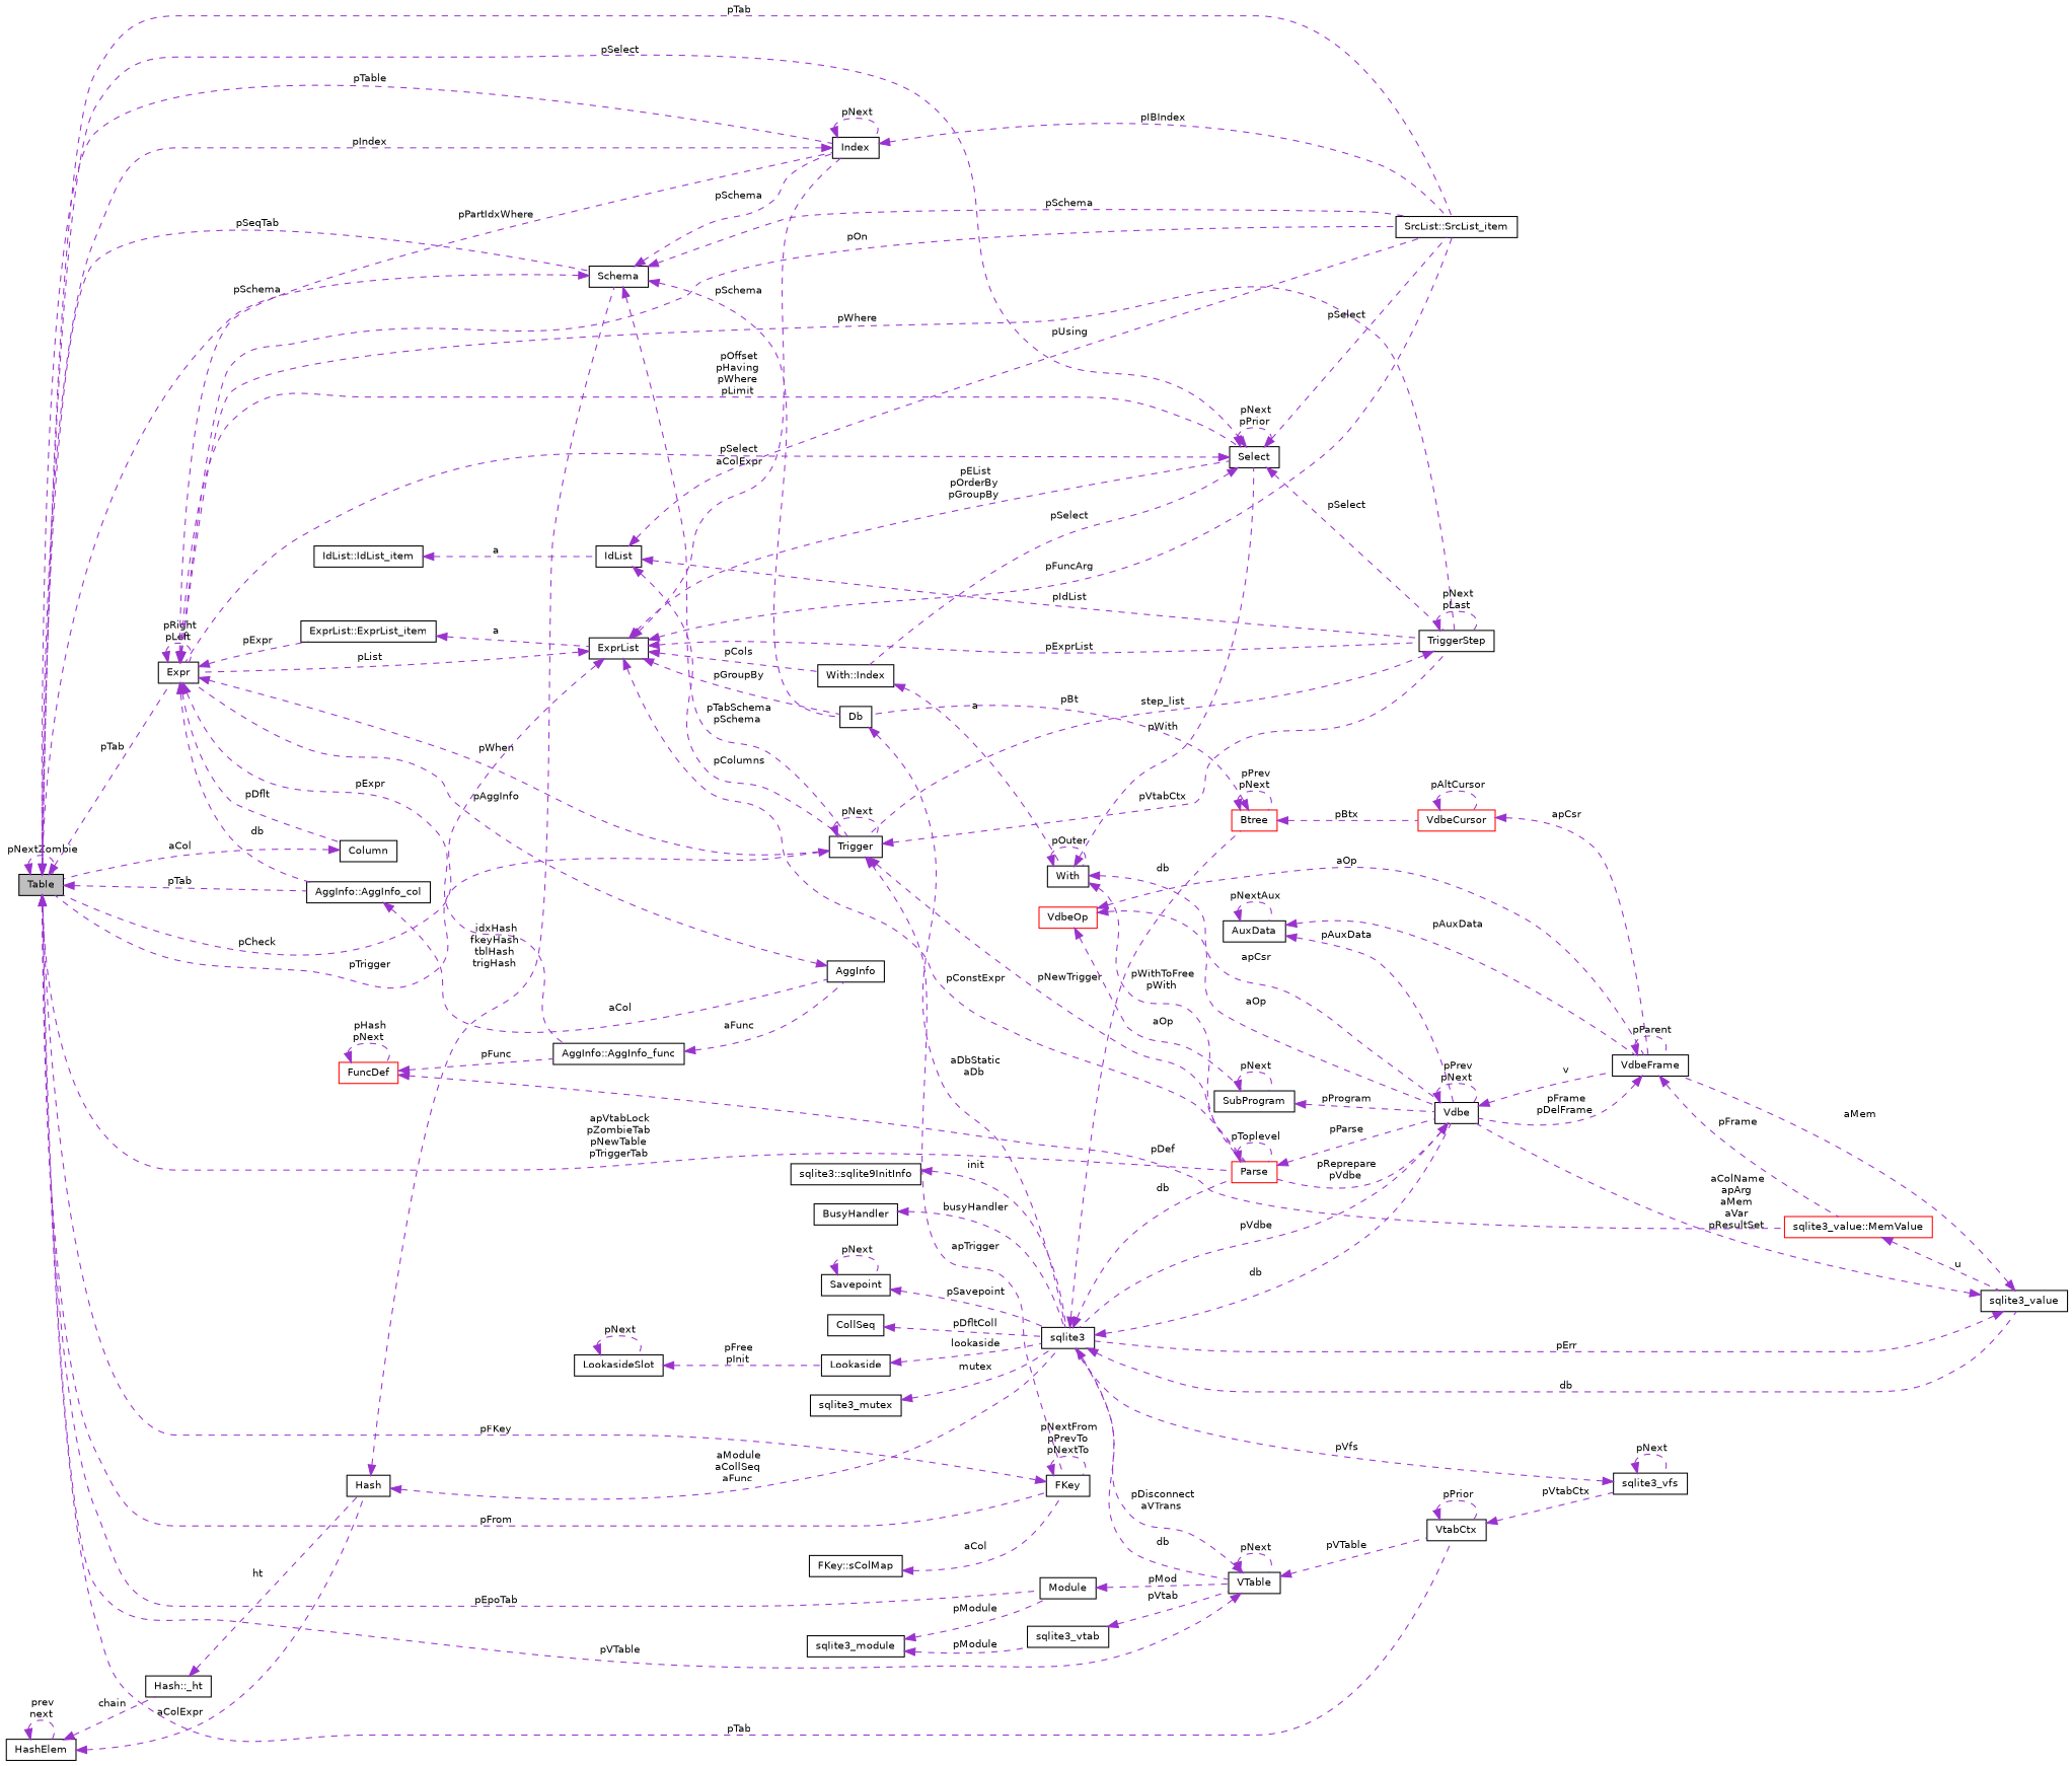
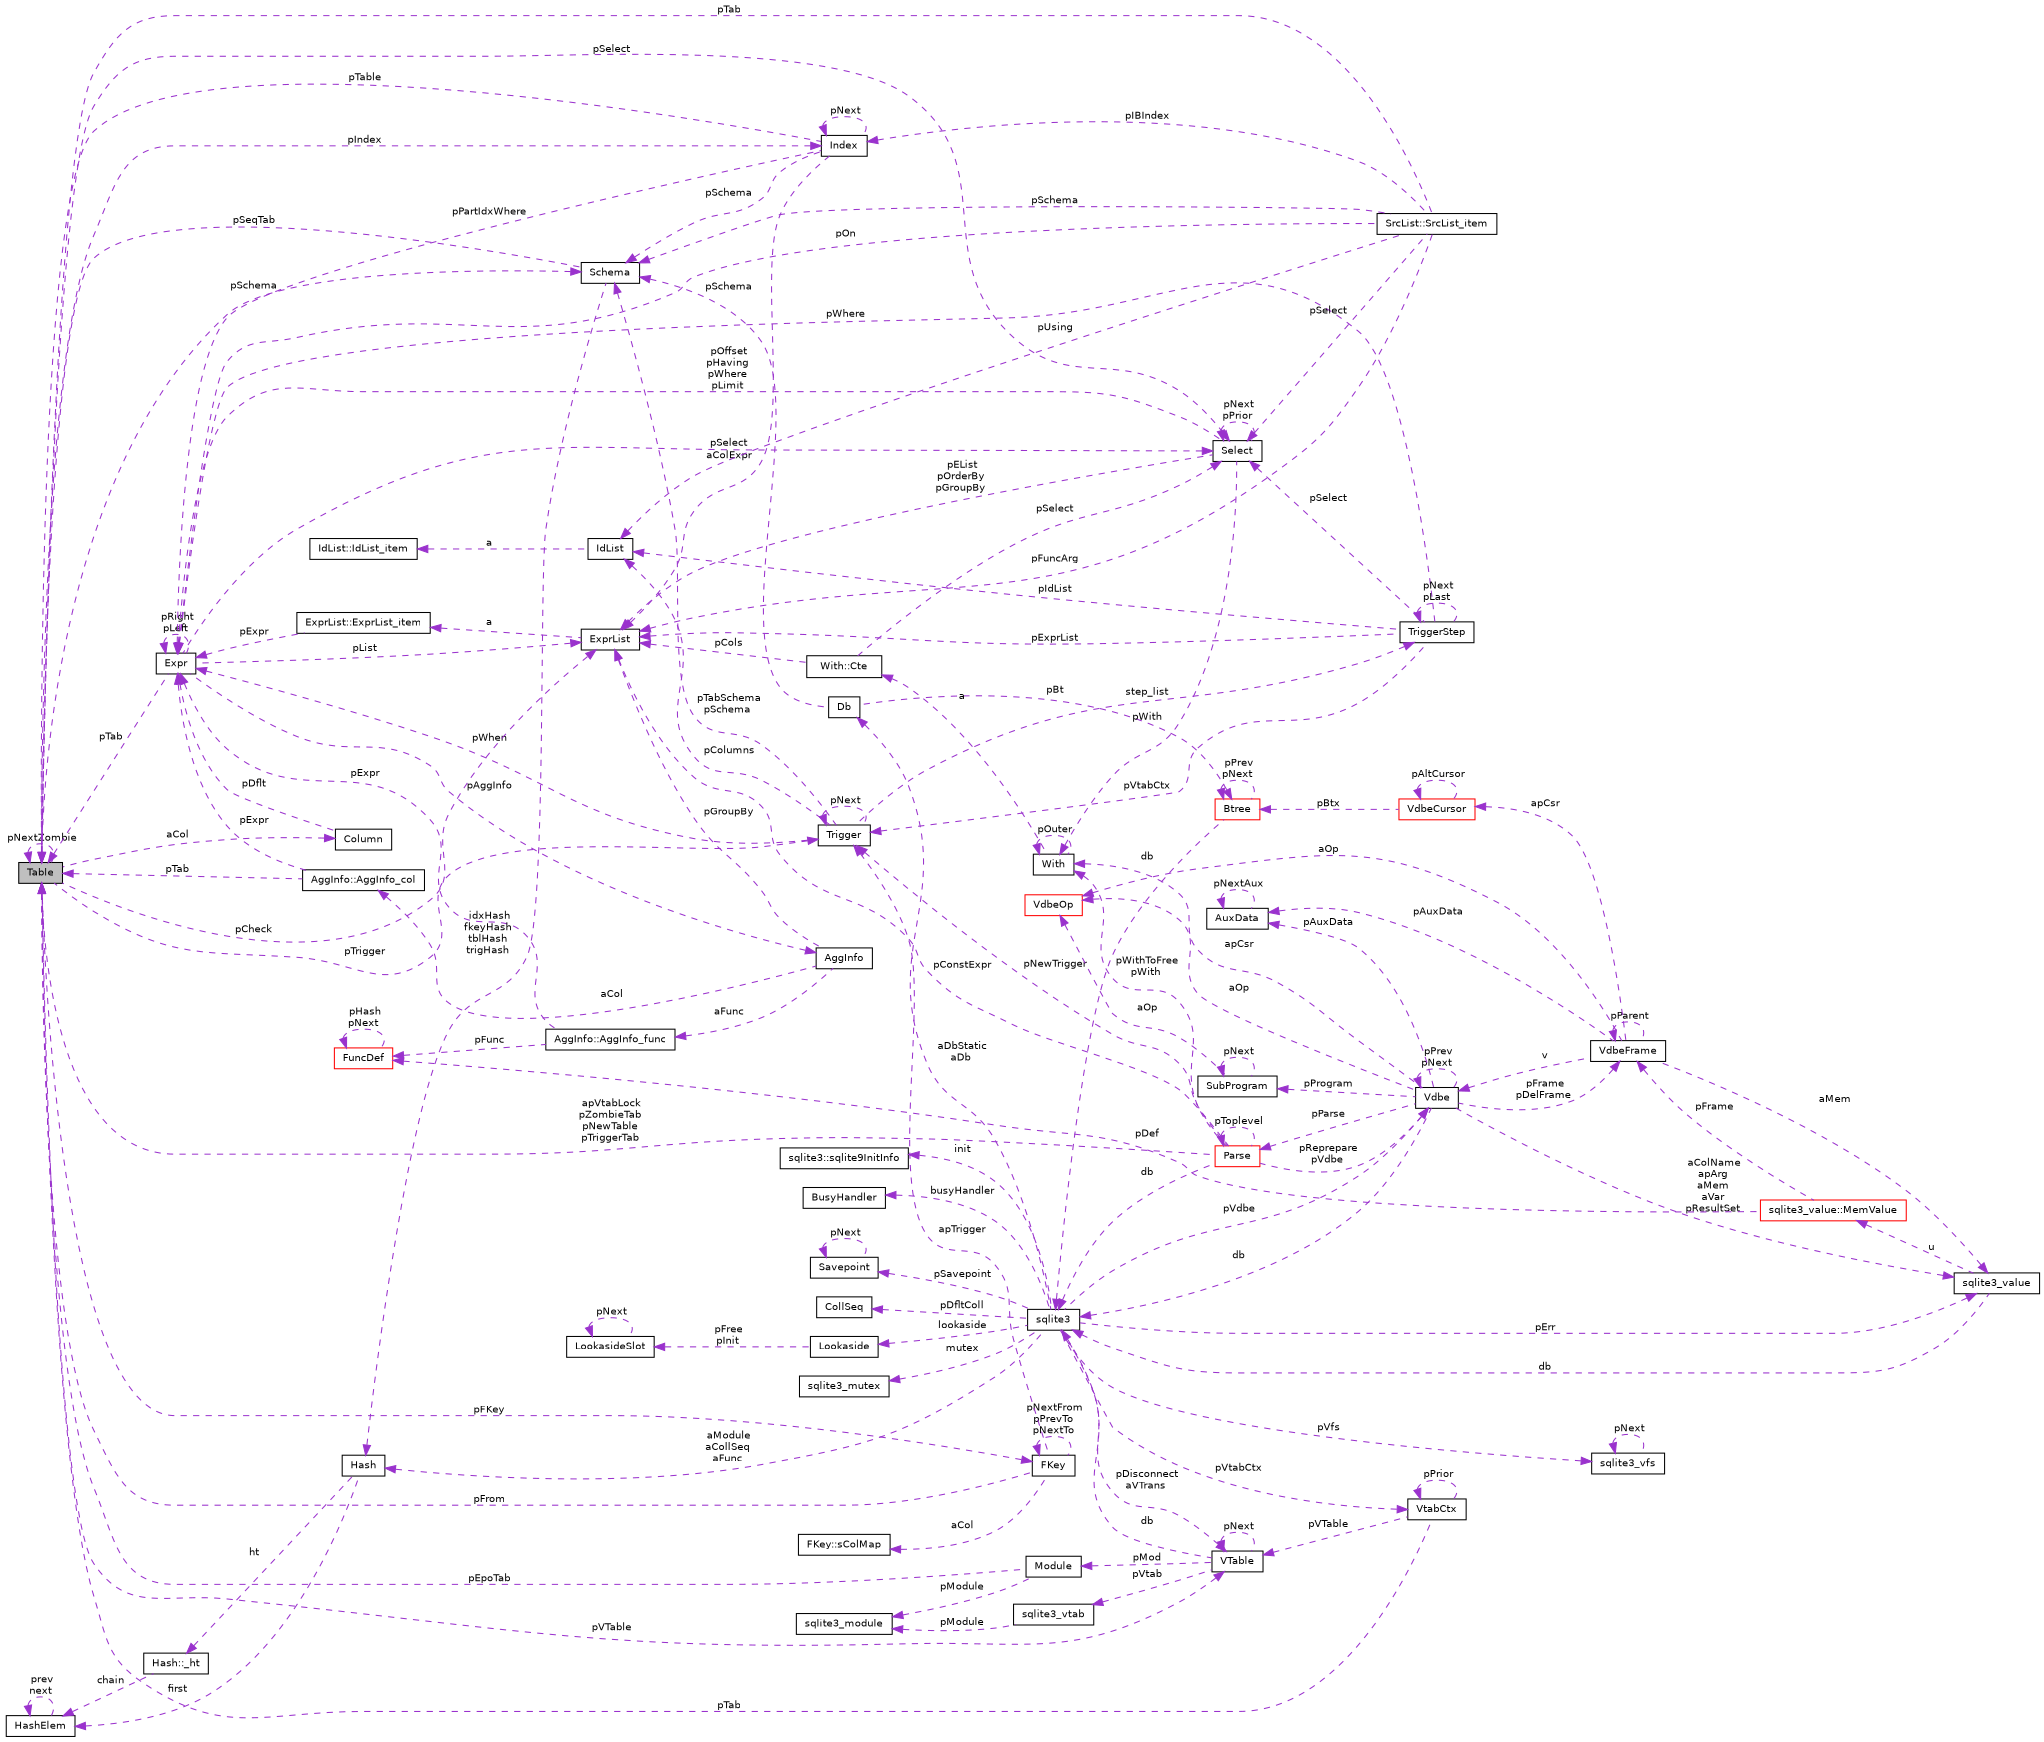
  digraph {
    rankdir=LR
    node [color=black fillcolor=white fontname=Helvetica fontsize=10 shape=record style=filled]
    edge [color=darkorchid3 dir=back fontname=Helvetica fontsize=10 labelfontname=Helvetica labelfontsize=10 style=dashed]
    n1 [fillcolor=grey75 fontcolor=black height=0.2 label=Table width=0.4]
    n2 [height=0.2 label=Schema width=0.4]
    n3 [height=0.2 label=Expr width=0.4]
    n4 [height=0.2 label="AggInfo::AggInfo_col" width=0.4]
    n5 [height=0.2 label="SrcList::SrcList_item" width=0.4]
    n6 [height=0.2 label=Index width=0.4]
    n7 [height=0.2 label=FKey width=0.4]
    n8 [color=red height=0.2 label=Parse width=0.4]
    n9 [height=0.2 label=VtabCtx width=0.4]
    n10 [height=0.2 label=Module width=0.4]
    n11 [height=0.2 label=Trigger width=0.4]
    n12 [height=0.2 label=Db width=0.4]
    n13 [height=0.2 label=Column width=0.4]
    n14 [height=0.2 label="AggInfo::AggInfo_func" width=0.4]
    n15 [height=0.2 label="ExprList::ExprList_item" width=0.4]
    n16 [height=0.2 label=Select width=0.4]
    n17 [height=0.2 label=TriggerStep width=0.4]
    n18 [height=0.2 label=AggInfo width=0.4]
    n19 [height=0.2 label=Vdbe width=0.4]
    n20 [height=0.2 label=sqlite3 width=0.4]
    n21 [height=0.2 label=VTable width=0.4]
    n22 [height=0.2 label=Hash width=0.4]
    n23 [height=0.2 label=sqlite3_value width=0.4]
    n24 [color=red height=0.2 label=Btree width=0.4]
    n25 [height=0.2 label="Hash::_ht" width=0.4]
    n26 [height=0.2 label=HashElem width=0.4]
    n27 [height=0.2 label=ExprList width=0.4]
-   n28 [height=0.2 label="With::Index" width=0.4]
+   n28 [height=0.2 label="With::Cte" width=0.4]
    n29 [color=red height=0.2 label=FuncDef width=0.4]
    n30 [color=red height=0.2 label="sqlite3_value::MemValue" width=0.4]
    n31 [height=0.2 label=With width=0.4]
    n32 [height=0.2 label=IdList width=0.4]
    n33 [height=0.2 label="IdList::IdList_item" width=0.4]
    n34 [height=0.2 label="FKey::sColMap" width=0.4]
    n35 [height=0.2 label=VdbeFrame width=0.4]
    n36 [color=red height=0.2 label=VdbeCursor width=0.4]
    n37 [height=0.2 label=AuxData width=0.4]
    n38 [color=red height=0.2 label=VdbeOp width=0.4]
    n39 [height=0.2 label=SubProgram width=0.4]
    n40 [height=0.2 label=Savepoint width=0.4]
    n41 [height=0.2 label=Lookaside width=0.4]
    n42 [height=0.2 label=LookasideSlot width=0.4]
    n43 [height=0.2 label=sqlite3_mutex width=0.4]
    n44 [height=0.2 label=sqlite3_vfs width=0.4]
    n45 [height=0.2 label="sqlite3::sqlite9InitInfo" width=0.4]
    n46 [height=0.2 label=BusyHandler width=0.4]
    n47 [height=0.2 label=CollSeq width=0.4]
    n48 [height=0.2 label=sqlite3_module width=0.4]
    n49 [height=0.2 label=sqlite3_vtab width=0.4]
    n1 -> n1 [label=" pNextZombie"]
    n1 -> n2 [label=" pSeqTab"]
    n1 -> n3 [label=" pTab"]
    n1 -> n4 [label=" pTab"]
    n1 -> n5 [label=" pTab"]
    n1 -> n6 [label=" pTable"]
    n1 -> n7 [label=" pFrom"]
    n1 -> n8 [label=" apVtabLock\npZombieTab\npNewTable\npTriggerTab"]
    n1 -> n9 [label=" pTab"]
    n1 -> n10 [label=" pEpoTab"]
    n2 -> n1 [label=" pSchema"]
    n2 -> n5 [label=" pSchema"]
    n2 -> n6 [label=" pSchema"]
    n2 -> n11 [label=" pTabSchema\npSchema"]
    n2 -> n12 [label=" pSchema"]
    n3 -> n3 [label=" pRight\npLeft"]
-   n3 -> n4 [label=" db"]
+   n3 -> n4 [label=" pExpr"]
    n3 -> n5 [label=" pOn"]
    n3 -> n6 [label=" pPartIdxWhere"]
    n3 -> n11 [label=" pWhen"]
    n3 -> n13 [label=" pDflt"]
    n3 -> n14 [label=" pExpr"]
    n3 -> n15 [label=" pExpr"]
    n3 -> n16 [label=" pOffset\npHaving\npWhere\npLimit"]
    n3 -> n17 [label=" pWhere"]
    n4 -> n18 [label=" aCol"]
    n6 -> n1 [label=" pIndex"]
    n6 -> n5 [label=" pIBIndex"]
    n6 -> n6 [label=" pNext"]
    n7 -> n1 [label=" pFKey"]
    n7 -> n7 [label=" pNextFrom\npPrevTo\npNextTo"]
    n8 -> n8 [label=" pToplevel"]
    n8 -> n19 [label=" pParse"]
    n9 -> n9 [label=" pPrior"]
-   n9 -> n44 [label=" pVtabCtx"]
+   n9 -> n20 [label=" pVtabCtx"]
    n10 -> n21 [label=" pMod"]
    n11 -> n1 [label=" pTrigger"]
    n11 -> n7 [label=" apTrigger"]
    n11 -> n8 [label=" pNewTrigger"]
    n11 -> n11 [label=" pNext"]
    n11 -> n17 [label=" pVtabCtx"]
    n12 -> n20 [label=" aDbStatic\naDb"]
    n13 -> n1 [label=" aCol"]
    n14 -> n18 [label=" aFunc"]
    n15 -> n27 [label=" a"]
    n16 -> n1 [label=" pSelect"]
    n16 -> n3 [label=" pSelect"]
    n16 -> n5 [label=" pSelect"]
    n16 -> n16 [label=" pNext\npPrior"]
    n16 -> n17 [label=" pSelect"]
    n16 -> n28 [label=" pSelect"]
    n17 -> n11 [label=" step_list"]
    n17 -> n17 [label=" pNext\npLast"]
    n18 -> n3 [label=" pAggInfo"]
    n19 -> n8 [label=" pReprepare\npVdbe"]
    n19 -> n19 [label=" pPrev\npNext"]
    n19 -> n20 [label=" pVdbe"]
    n19 -> n35 [label=" v"]
    n20 -> n8 [label=" db"]
    n20 -> n19 [label=" db"]
    n20 -> n21 [label=" db"]
    n20 -> n23 [label=" db"]
    n20 -> n24 [label=" db"]
    n21 -> n1 [label=" pVTable"]
    n21 -> n9 [label=" pVTable"]
    n21 -> n20 [label=" pDisconnect\naVTrans"]
    n21 -> n21 [label=" pNext"]
    n22 -> n2 [label=" idxHash\nfkeyHash\ntblHash\ntrigHash"]
    n22 -> n20 [label=" aModule\naCollSeq\naFunc"]
    n23 -> n19 [label=" aColName\napArg\naMem\naVar\npResultSet"]
    n23 -> n20 [label=" pErr"]
    n23 -> n35 [label=" aMem"]
    n24 -> n12 [label=" pBt"]
    n24 -> n24 [label=" pPrev\npNext"]
    n24 -> n36 [label=" pBtx"]
    n25 -> n22 [label=" ht"]
-   n26 -> n22 [label=" aColExpr"]
+   n26 -> n22 [label=" first"]
    n26 -> n25 [label=" chain"]
    n26 -> n26 [label=" prev\nnext"]
    n27 -> n1 [label=" pCheck"]
    n27 -> n3 [label=" pList"]
    n27 -> n5 [label=" pFuncArg"]
    n27 -> n6 [label=" aColExpr"]
    n27 -> n8 [label=" pConstExpr"]
    n27 -> n16 [label=" pEList\npOrderBy\npGroupBy"]
    n27 -> n17 [label=" pExprList"]
-   n27 -> n12 [label=" pGroupBy"]
+   n27 -> n18 [label=" pGroupBy"]
    n27 -> n28 [label=" pCols"]
    n28 -> n31 [label=" a"]
    n29 -> n14 [label=" pFunc"]
    n29 -> n29 [label=" pHash\npNext"]
    n29 -> n30 [label=" pDef"]
    n30 -> n23 [label=" u"]
    n31 -> n8 [label=" pWithToFree\npWith"]
    n31 -> n16 [label=" pWith"]
    n31 -> n19 [label=" apCsr"]
    n31 -> n31 [label=" pOuter"]
    n32 -> n5 [label=" pUsing"]
    n32 -> n11 [label=" pColumns"]
    n32 -> n17 [label=" pIdList"]
    n33 -> n32 [label=" a"]
    n34 -> n7 [label=" aCol"]
    n35 -> n19 [label=" pFrame\npDelFrame"]
    n35 -> n30 [label=" pFrame"]
    n35 -> n35 [label=" pParent"]
    n36 -> n35 [label=" apCsr"]
    n36 -> n36 [label=" pAltCursor"]
    n37 -> n19 [label=" pAuxData"]
    n37 -> n35 [label=" pAuxData"]
    n37 -> n37 [label=" pNextAux"]
    n38 -> n19 [label=" aOp"]
    n38 -> n35 [label=" aOp"]
    n38 -> n39 [label=" aOp"]
    n39 -> n19 [label=" pProgram"]
    n39 -> n39 [label=" pNext"]
    n40 -> n20 [label=" pSavepoint"]
    n40 -> n40 [label=" pNext"]
    n41 -> n20 [label=" lookaside"]
    n42 -> n41 [label=" pFree\npInit"]
    n42 -> n42 [label=" pNext"]
    n43 -> n20 [label=" mutex"]
    n44 -> n20 [label=" pVfs"]
    n44 -> n44 [label=" pNext"]
    n45 -> n20 [label=" init"]
    n46 -> n20 [label=" busyHandler"]
    n47 -> n20 [label=" pDfltColl"]
    n48 -> n10 [label=" pModule"]
    n48 -> n49 [label=" pModule"]
    n49 -> n21 [label=" pVtab"]
  }
